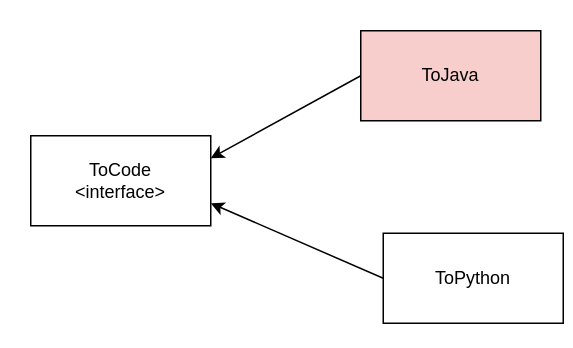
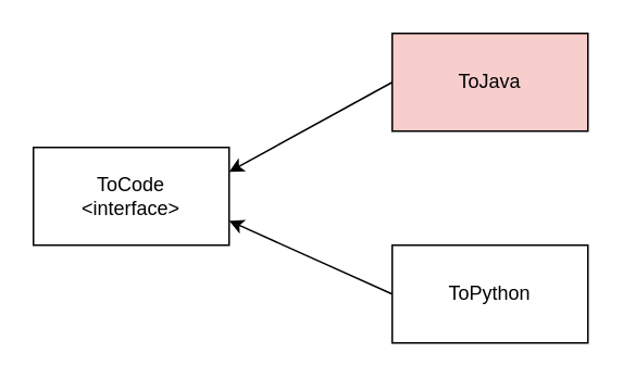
  <mxCell id="0" />
  <mxCell id="1" parent="0" />
  <mxCell id="2" value="&lt;div&gt;ToCode &lt;br&gt;&lt;/div&gt;&lt;div&gt;&amp;lt;interface&amp;gt;&lt;/div&gt;" style="rounded=0;whiteSpace=wrap;html=1;" parent="1" vertex="1"><mxGeometry x="20" y="90" width="120" height="60" as="geometry" /></mxCell>
  <mxCell id="3" value="ToJava" style="rounded=0;whiteSpace=wrap;html=1;fillColor=#f8cecc;" vertex="1" parent="1"><mxGeometry x="240" y="20" width="120" height="60" as="geometry" /></mxCell>
- <mxCell id="4" value="ToPython" style="rounded=0;whiteSpace=wrap;html=1;" vertex="1" parent="1"><mxGeometry x="255" y="155" width="120" height="60" as="geometry" /></mxCell>
+ <mxCell id="4" value="ToPython" style="rounded=0;whiteSpace=wrap;html=1;" vertex="1" parent="1"><mxGeometry x="240" y="150" width="120" height="60" as="geometry" /></mxCell>
  <mxCell id="5" value="" style="endArrow=classic;html=1;entryX=1;entryY=0.25;entryDx=0;entryDy=0;exitX=0;exitY=0.5;exitDx=0;exitDy=0;" edge="1" parent="1" source="3" target="2"><mxGeometry width="50" height="50" relative="1" as="geometry"><mxPoint x="20" y="280" as="sourcePoint" /><mxPoint x="70" y="230" as="targetPoint" /></mxGeometry></mxCell>
  <mxCell id="6" value="" style="endArrow=classic;html=1;entryX=1;entryY=0.75;entryDx=0;entryDy=0;exitX=0;exitY=0.5;exitDx=0;exitDy=0;" edge="1" parent="1" source="4" target="2"><mxGeometry width="50" height="50" relative="1" as="geometry"><mxPoint x="20" y="280" as="sourcePoint" /><mxPoint x="70" y="230" as="targetPoint" /></mxGeometry></mxCell>
